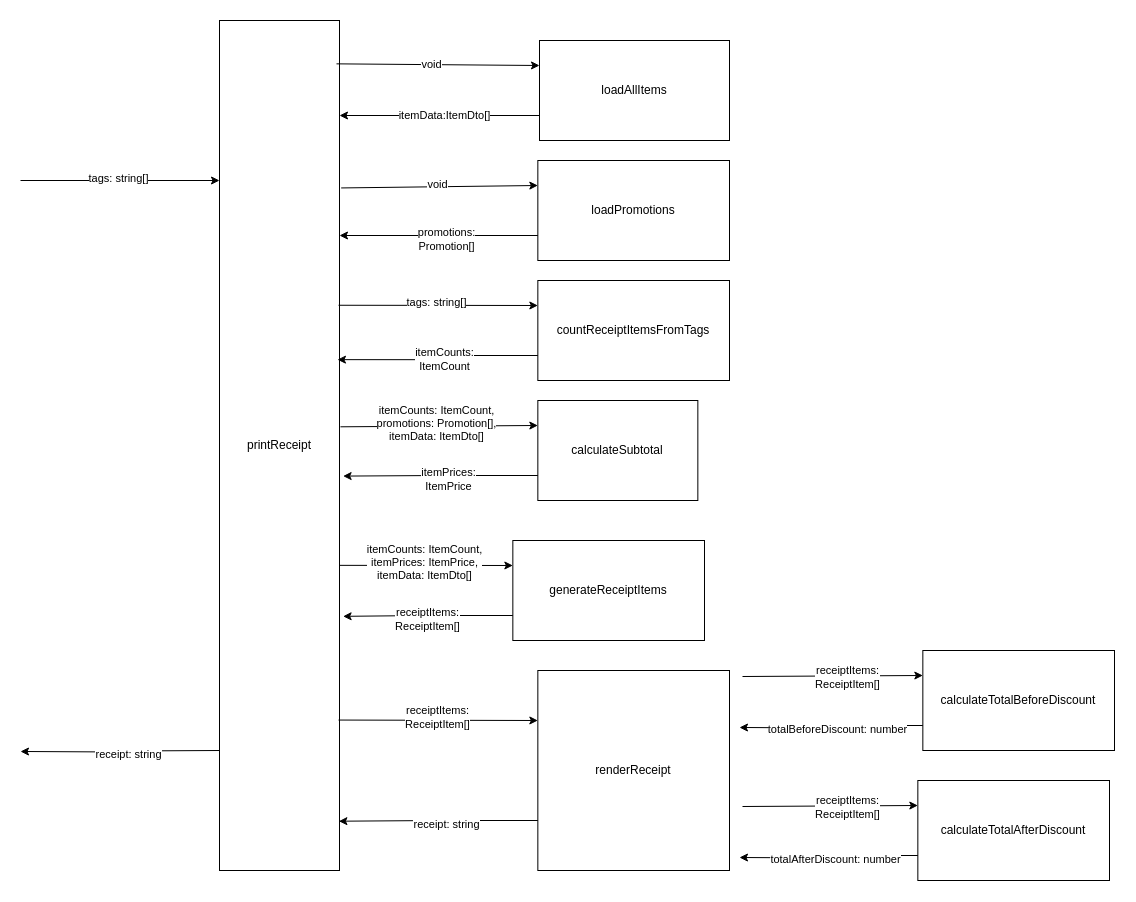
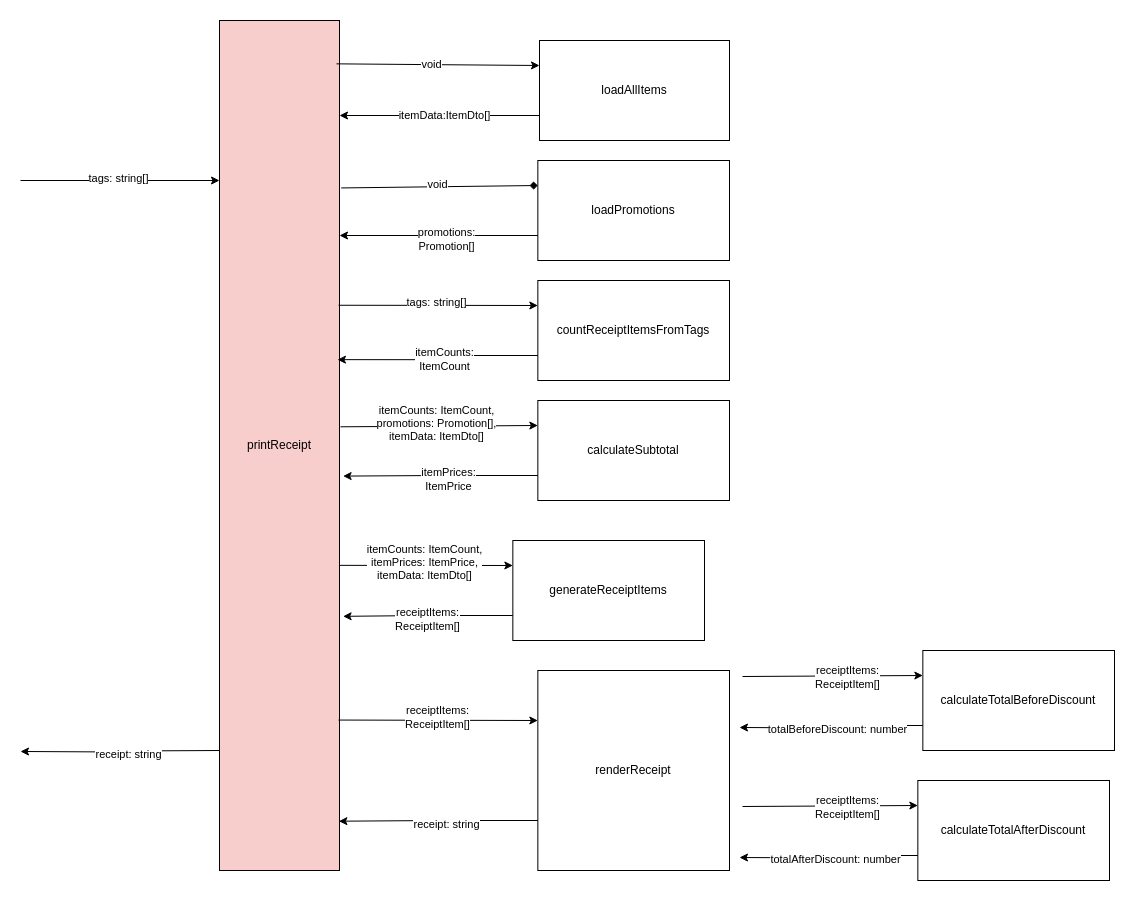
  <mxCell id="0" />
  <mxCell id="1" parent="0" />
- <mxCell id="2" value="printReceipt" style="rounded=0;whiteSpace=wrap;html=1;" vertex="1" parent="1"><mxGeometry x="219" y="20" width="120" height="850" as="geometry" /></mxCell>
+ <mxCell id="2" value="printReceipt" style="rounded=0;whiteSpace=wrap;html=1;fillColor=#f8cecc;" vertex="1" parent="1"><mxGeometry x="219" y="20" width="120" height="850" as="geometry" /></mxCell>
  <mxCell id="3" value="loadAllItems" style="rounded=0;whiteSpace=wrap;html=1;" vertex="1" parent="1"><mxGeometry x="539" y="40" width="190" height="100" as="geometry" /></mxCell>
  <mxCell id="4" style="edgeStyle=orthogonalEdgeStyle;rounded=0;orthogonalLoop=1;jettySize=auto;html=1;exitX=0;exitY=0.75;exitDx=0;exitDy=0;" edge="1" parent="1" source="3"><mxGeometry relative="1" as="geometry"><mxPoint x="339" y="115" as="targetPoint" /></mxGeometry></mxCell>
  <mxCell id="5" value="itemData:ItemDto[]" style="edgeLabel;html=1;align=center;verticalAlign=middle;resizable=0;points=[];" vertex="1" connectable="0" parent="4"><mxGeometry x="0.09" y="-1" relative="1" as="geometry"><mxPoint x="13" as="offset" /></mxGeometry></mxCell>
  <mxCell id="6" value="" style="endArrow=classic;html=1;rounded=0;entryX=0;entryY=0.25;entryDx=0;entryDy=0;exitX=0.975;exitY=0.051;exitDx=0;exitDy=0;exitPerimeter=0;" edge="1" parent="1" source="2" target="3"><mxGeometry width="50" height="50" relative="1" as="geometry"><mxPoint x="459" y="160" as="sourcePoint" /><mxPoint x="509" y="110" as="targetPoint" /></mxGeometry></mxCell>
  <mxCell id="7" value="void" style="edgeLabel;html=1;align=center;verticalAlign=middle;resizable=0;points=[];" vertex="1" connectable="0" parent="6"><mxGeometry x="-0.164" y="1" relative="1" as="geometry"><mxPoint x="9" as="offset" /></mxGeometry></mxCell>
  <mxCell id="8" value="loadPromotions" style="rounded=0;whiteSpace=wrap;html=1;" vertex="1" parent="1"><mxGeometry x="537.34" y="160" width="191.66" height="100" as="geometry" /></mxCell>
- <mxCell id="9" value="" style="endArrow=classic;html=1;rounded=0;entryX=0;entryY=0.25;entryDx=0;entryDy=0;exitX=1.014;exitY=0.197;exitDx=0;exitDy=0;exitPerimeter=0;" edge="1" parent="1" source="2" target="8"><mxGeometry width="50" height="50" relative="1" as="geometry"><mxPoint x="569" y="250" as="sourcePoint" /><mxPoint x="619" y="200" as="targetPoint" /></mxGeometry></mxCell>
+ <mxCell id="9" value="" style="endArrow=diamond;html=1;rounded=0;entryX=0;entryY=0.25;entryDx=0;entryDy=0;exitX=1.014;exitY=0.197;exitDx=0;exitDy=0;exitPerimeter=0;" edge="1" parent="1" source="2" target="8"><mxGeometry width="50" height="50" relative="1" as="geometry"><mxPoint x="569" y="250" as="sourcePoint" /><mxPoint x="619" y="200" as="targetPoint" /></mxGeometry></mxCell>
  <mxCell id="10" value="void" style="edgeLabel;html=1;align=center;verticalAlign=middle;resizable=0;points=[];" vertex="1" connectable="0" parent="9"><mxGeometry x="-0.023" y="3" relative="1" as="geometry"><mxPoint as="offset" /></mxGeometry></mxCell>
  <mxCell id="11" style="edgeStyle=orthogonalEdgeStyle;rounded=0;orthogonalLoop=1;jettySize=auto;html=1;exitX=0;exitY=0.75;exitDx=0;exitDy=0;" edge="1" parent="1" source="8"><mxGeometry relative="1" as="geometry"><mxPoint x="339" y="235" as="targetPoint" /></mxGeometry></mxCell>
  <mxCell id="12" value="promotions:&lt;div&gt;Promotion[]&lt;/div&gt;" style="edgeLabel;html=1;align=center;verticalAlign=middle;resizable=0;points=[];" vertex="1" connectable="0" parent="11"><mxGeometry x="-0.069" y="3" relative="1" as="geometry"><mxPoint x="1" as="offset" /></mxGeometry></mxCell>
  <mxCell id="13" value="countReceiptItemsFromTags" style="rounded=0;whiteSpace=wrap;html=1;" vertex="1" parent="1"><mxGeometry x="537.34" y="280" width="191.66" height="100" as="geometry" /></mxCell>
  <mxCell id="14" value="" style="endArrow=classic;html=1;rounded=0;entryX=0;entryY=0.25;entryDx=0;entryDy=0;exitX=0.992;exitY=0.335;exitDx=0;exitDy=0;exitPerimeter=0;" edge="1" parent="1" target="13" source="2"><mxGeometry width="50" height="50" relative="1" as="geometry"><mxPoint x="329" y="305" as="sourcePoint" /><mxPoint x="619" y="320" as="targetPoint" /></mxGeometry></mxCell>
  <mxCell id="15" value="tags: string[]" style="edgeLabel;html=1;align=center;verticalAlign=middle;resizable=0;points=[];" vertex="1" connectable="0" parent="14"><mxGeometry x="-0.023" y="3" relative="1" as="geometry"><mxPoint as="offset" /></mxGeometry></mxCell>
  <mxCell id="16" style="edgeStyle=orthogonalEdgeStyle;rounded=0;orthogonalLoop=1;jettySize=auto;html=1;exitX=0;exitY=0.75;exitDx=0;exitDy=0;entryX=0.983;entryY=0.399;entryDx=0;entryDy=0;entryPerimeter=0;" edge="1" parent="1" source="13" target="2"><mxGeometry relative="1" as="geometry"><mxPoint x="406" y="355" as="targetPoint" /></mxGeometry></mxCell>
  <mxCell id="17" value="itemCounts:&lt;div&gt;ItemCount&lt;/div&gt;" style="edgeLabel;html=1;align=center;verticalAlign=middle;resizable=0;points=[];" vertex="1" connectable="0" parent="16"><mxGeometry x="-0.069" y="3" relative="1" as="geometry"><mxPoint x="1" as="offset" /></mxGeometry></mxCell>
- <mxCell id="18" value="calculateSubtotal" style="rounded=0;whiteSpace=wrap;html=1;" vertex="1" parent="1"><mxGeometry x="537.34" y="400" width="160" height="100" as="geometry" /></mxCell>
+ <mxCell id="18" value="calculateSubtotal" style="rounded=0;whiteSpace=wrap;html=1;" vertex="1" parent="1"><mxGeometry x="537.34" y="400" width="191.66" height="100" as="geometry" /></mxCell>
  <mxCell id="19" value="" style="endArrow=classic;html=1;rounded=0;entryX=0;entryY=0.25;entryDx=0;entryDy=0;exitX=1.008;exitY=0.478;exitDx=0;exitDy=0;exitPerimeter=0;" edge="1" parent="1" target="18" source="2"><mxGeometry width="50" height="50" relative="1" as="geometry"><mxPoint x="406" y="424" as="sourcePoint" /><mxPoint x="619" y="440" as="targetPoint" /></mxGeometry></mxCell>
  <mxCell id="20" value="itemCounts: ItemCount,&lt;div&gt;promotions: Promotion[],&lt;/div&gt;&lt;div&gt;itemData: ItemDto[]&lt;/div&gt;" style="edgeLabel;html=1;align=center;verticalAlign=middle;resizable=0;points=[];" vertex="1" connectable="0" parent="19"><mxGeometry x="-0.023" y="3" relative="1" as="geometry"><mxPoint as="offset" /></mxGeometry></mxCell>
  <mxCell id="21" style="edgeStyle=orthogonalEdgeStyle;rounded=0;orthogonalLoop=1;jettySize=auto;html=1;exitX=0;exitY=0.75;exitDx=0;exitDy=0;entryX=1.03;entryY=0.536;entryDx=0;entryDy=0;entryPerimeter=0;" edge="1" parent="1" source="18" target="2"><mxGeometry relative="1" as="geometry"><mxPoint x="406" y="475" as="targetPoint" /></mxGeometry></mxCell>
  <mxCell id="22" value="itemPrices:&lt;div&gt;ItemPrice&lt;/div&gt;" style="edgeLabel;html=1;align=center;verticalAlign=middle;resizable=0;points=[];" vertex="1" connectable="0" parent="21"><mxGeometry x="-0.069" y="3" relative="1" as="geometry"><mxPoint x="1" as="offset" /></mxGeometry></mxCell>
  <mxCell id="23" value="generateReceiptItems" style="rounded=0;whiteSpace=wrap;html=1;" vertex="1" parent="1"><mxGeometry x="512.34" y="540" width="191.66" height="100" as="geometry" /></mxCell>
  <mxCell id="24" value="" style="endArrow=classic;html=1;rounded=0;entryX=0;entryY=0.25;entryDx=0;entryDy=0;exitX=0.998;exitY=0.641;exitDx=0;exitDy=0;exitPerimeter=0;" edge="1" parent="1" target="23" source="2"><mxGeometry width="50" height="50" relative="1" as="geometry"><mxPoint x="406" y="564" as="sourcePoint" /><mxPoint x="619" y="580" as="targetPoint" /></mxGeometry></mxCell>
  <mxCell id="25" value="itemCounts: ItemCount,&lt;div&gt;itemPrices: ItemPrice,&lt;/div&gt;&lt;div&gt;itemData: ItemDto[]&lt;/div&gt;" style="edgeLabel;html=1;align=center;verticalAlign=middle;resizable=0;points=[];" vertex="1" connectable="0" parent="24"><mxGeometry x="-0.023" y="3" relative="1" as="geometry"><mxPoint as="offset" /></mxGeometry></mxCell>
  <mxCell id="26" style="edgeStyle=orthogonalEdgeStyle;rounded=0;orthogonalLoop=1;jettySize=auto;html=1;exitX=0;exitY=0.75;exitDx=0;exitDy=0;entryX=1.03;entryY=0.701;entryDx=0;entryDy=0;entryPerimeter=0;" edge="1" parent="1" source="23" target="2"><mxGeometry relative="1" as="geometry"><mxPoint x="406" y="615" as="targetPoint" /></mxGeometry></mxCell>
  <mxCell id="27" value="receiptItems:&lt;div&gt;ReceiptItem[]&lt;/div&gt;" style="edgeLabel;html=1;align=center;verticalAlign=middle;resizable=0;points=[];" vertex="1" connectable="0" parent="26"><mxGeometry x="-0.069" y="3" relative="1" as="geometry"><mxPoint x="-7" as="offset" /></mxGeometry></mxCell>
  <mxCell id="28" value="renderReceipt" style="rounded=0;whiteSpace=wrap;html=1;" vertex="1" parent="1"><mxGeometry x="537.34" y="670" width="191.66" height="200" as="geometry" /></mxCell>
  <mxCell id="29" value="" style="endArrow=classic;html=1;rounded=0;entryX=0;entryY=0.25;entryDx=0;entryDy=0;exitX=0.992;exitY=0.823;exitDx=0;exitDy=0;exitPerimeter=0;" edge="1" parent="1" target="28" source="2"><mxGeometry width="50" height="50" relative="1" as="geometry"><mxPoint x="406" y="684" as="sourcePoint" /><mxPoint x="619" y="700" as="targetPoint" /></mxGeometry></mxCell>
  <mxCell id="30" style="edgeStyle=orthogonalEdgeStyle;rounded=0;orthogonalLoop=1;jettySize=auto;html=1;exitX=0;exitY=0.75;exitDx=0;exitDy=0;entryX=0.995;entryY=0.942;entryDx=0;entryDy=0;entryPerimeter=0;" edge="1" parent="1" source="28" target="2"><mxGeometry relative="1" as="geometry"><mxPoint x="406" y="735" as="targetPoint" /></mxGeometry></mxCell>
  <mxCell id="31" value="receipt: string" style="edgeLabel;html=1;align=center;verticalAlign=middle;resizable=0;points=[];" vertex="1" connectable="0" parent="30"><mxGeometry x="-0.069" y="3" relative="1" as="geometry"><mxPoint x="1" as="offset" /></mxGeometry></mxCell>
  <mxCell id="32" value="receiptItems:&lt;div&gt;ReceiptItem[]&lt;/div&gt;" style="edgeLabel;html=1;align=center;verticalAlign=middle;resizable=0;points=[];" vertex="1" connectable="0" parent="1"><mxGeometry x="449" y="770" as="geometry"><mxPoint x="-13" y="-54" as="offset" /></mxGeometry></mxCell>
  <mxCell id="33" value="calculateTotalBeforeDiscount" style="rounded=0;whiteSpace=wrap;html=1;" vertex="1" parent="1"><mxGeometry x="922.34" y="650" width="191.66" height="100" as="geometry" /></mxCell>
  <mxCell id="34" value="" style="endArrow=classic;html=1;rounded=0;entryX=0;entryY=0.25;entryDx=0;entryDy=0;exitX=1.022;exitY=0.898;exitDx=0;exitDy=0;exitPerimeter=0;" edge="1" parent="1" target="33"><mxGeometry width="50" height="50" relative="1" as="geometry"><mxPoint x="742" y="676" as="sourcePoint" /><mxPoint x="1019" y="680" as="targetPoint" /></mxGeometry></mxCell>
  <mxCell id="35" style="edgeStyle=orthogonalEdgeStyle;rounded=0;orthogonalLoop=1;jettySize=auto;html=1;exitX=0;exitY=0.75;exitDx=0;exitDy=0;entryX=0.997;entryY=0.969;entryDx=0;entryDy=0;entryPerimeter=0;" edge="1" parent="1" source="33"><mxGeometry relative="1" as="geometry"><mxPoint x="739" y="727" as="targetPoint" /></mxGeometry></mxCell>
  <mxCell id="36" value="totalBeforeDiscount: number" style="edgeLabel;html=1;align=center;verticalAlign=middle;resizable=0;points=[];" vertex="1" connectable="0" parent="35"><mxGeometry x="-0.069" y="3" relative="1" as="geometry"><mxPoint x="1" as="offset" /></mxGeometry></mxCell>
  <mxCell id="37" value="receiptItems:&lt;div&gt;ReceiptItem[]&lt;/div&gt;" style="edgeLabel;html=1;align=center;verticalAlign=middle;resizable=0;points=[];" vertex="1" connectable="0" parent="1"><mxGeometry x="859" y="730" as="geometry"><mxPoint x="-13" y="-54" as="offset" /></mxGeometry></mxCell>
  <mxCell id="38" value="calculateTotalAfterDiscount" style="rounded=0;whiteSpace=wrap;html=1;" vertex="1" parent="1"><mxGeometry x="917.34" y="780" width="191.66" height="100" as="geometry" /></mxCell>
  <mxCell id="39" value="" style="endArrow=classic;html=1;rounded=0;entryX=0;entryY=0.25;entryDx=0;entryDy=0;exitX=1.022;exitY=0.898;exitDx=0;exitDy=0;exitPerimeter=0;" edge="1" parent="1" target="38"><mxGeometry width="50" height="50" relative="1" as="geometry"><mxPoint x="742" y="806" as="sourcePoint" /><mxPoint x="1019" y="810" as="targetPoint" /></mxGeometry></mxCell>
  <mxCell id="40" style="edgeStyle=orthogonalEdgeStyle;rounded=0;orthogonalLoop=1;jettySize=auto;html=1;exitX=0;exitY=0.75;exitDx=0;exitDy=0;entryX=0.997;entryY=0.969;entryDx=0;entryDy=0;entryPerimeter=0;" edge="1" parent="1" source="38"><mxGeometry relative="1" as="geometry"><mxPoint x="739" y="857" as="targetPoint" /></mxGeometry></mxCell>
  <mxCell id="41" value="totalAfterDiscount: number" style="edgeLabel;html=1;align=center;verticalAlign=middle;resizable=0;points=[];" vertex="1" connectable="0" parent="40"><mxGeometry x="-0.069" y="3" relative="1" as="geometry"><mxPoint x="1" as="offset" /></mxGeometry></mxCell>
  <mxCell id="42" value="receiptItems:&lt;div&gt;ReceiptItem[]&lt;/div&gt;" style="edgeLabel;html=1;align=center;verticalAlign=middle;resizable=0;points=[];" vertex="1" connectable="0" parent="1"><mxGeometry x="859" y="860" as="geometry"><mxPoint x="-13" y="-54" as="offset" /></mxGeometry></mxCell>
  <mxCell id="43" value="" style="endArrow=classic;html=1;rounded=0;entryX=0;entryY=0.25;entryDx=0;entryDy=0;exitX=0.992;exitY=0.335;exitDx=0;exitDy=0;exitPerimeter=0;" edge="1" parent="1"><mxGeometry width="50" height="50" relative="1" as="geometry"><mxPoint x="20" y="180" as="sourcePoint" /><mxPoint x="219" y="180" as="targetPoint" /></mxGeometry></mxCell>
  <mxCell id="44" value="tags: string[]" style="edgeLabel;html=1;align=center;verticalAlign=middle;resizable=0;points=[];" vertex="1" connectable="0" parent="43"><mxGeometry x="-0.023" y="3" relative="1" as="geometry"><mxPoint as="offset" /></mxGeometry></mxCell>
  <mxCell id="45" style="edgeStyle=orthogonalEdgeStyle;rounded=0;orthogonalLoop=1;jettySize=auto;html=1;exitX=0;exitY=0.75;exitDx=0;exitDy=0;entryX=0.995;entryY=0.942;entryDx=0;entryDy=0;entryPerimeter=0;" edge="1" parent="1"><mxGeometry relative="1" as="geometry"><mxPoint x="20" y="751" as="targetPoint" /><mxPoint x="219" y="750" as="sourcePoint" /></mxGeometry></mxCell>
  <mxCell id="46" value="receipt: string" style="edgeLabel;html=1;align=center;verticalAlign=middle;resizable=0;points=[];" vertex="1" connectable="0" parent="45"><mxGeometry x="-0.069" y="3" relative="1" as="geometry"><mxPoint x="1" as="offset" /></mxGeometry></mxCell>
